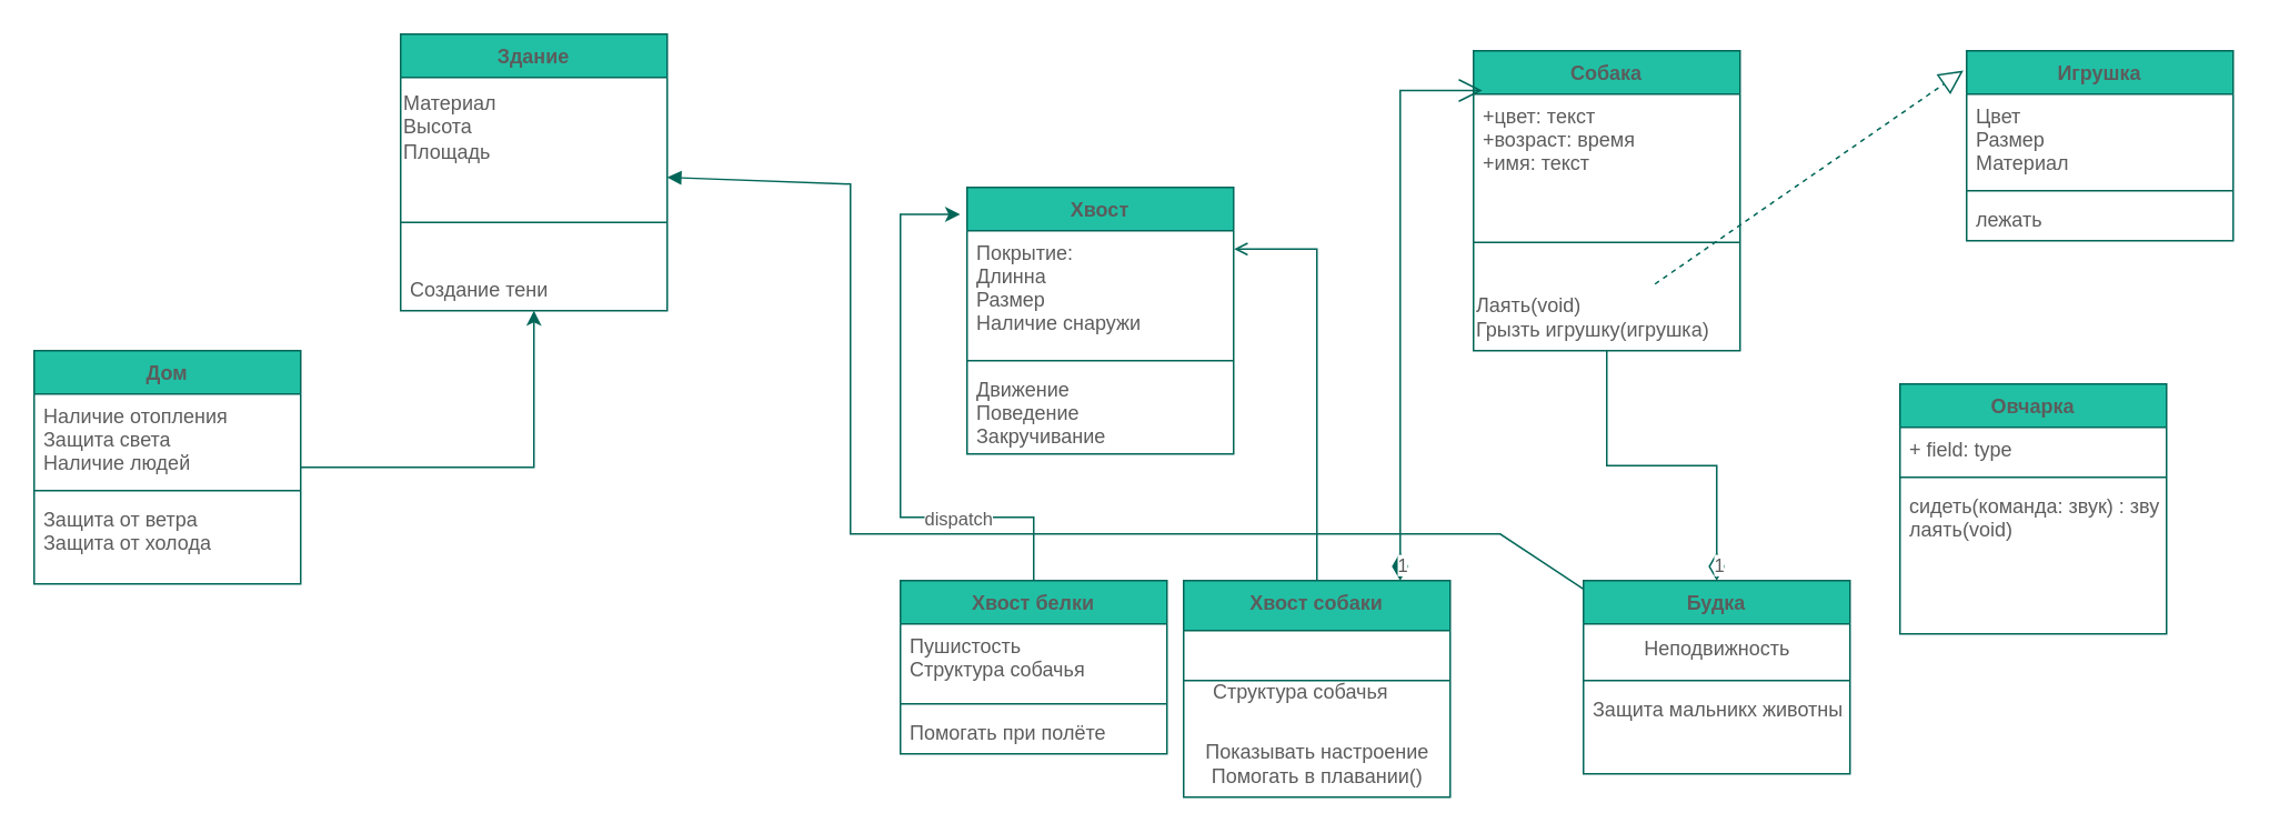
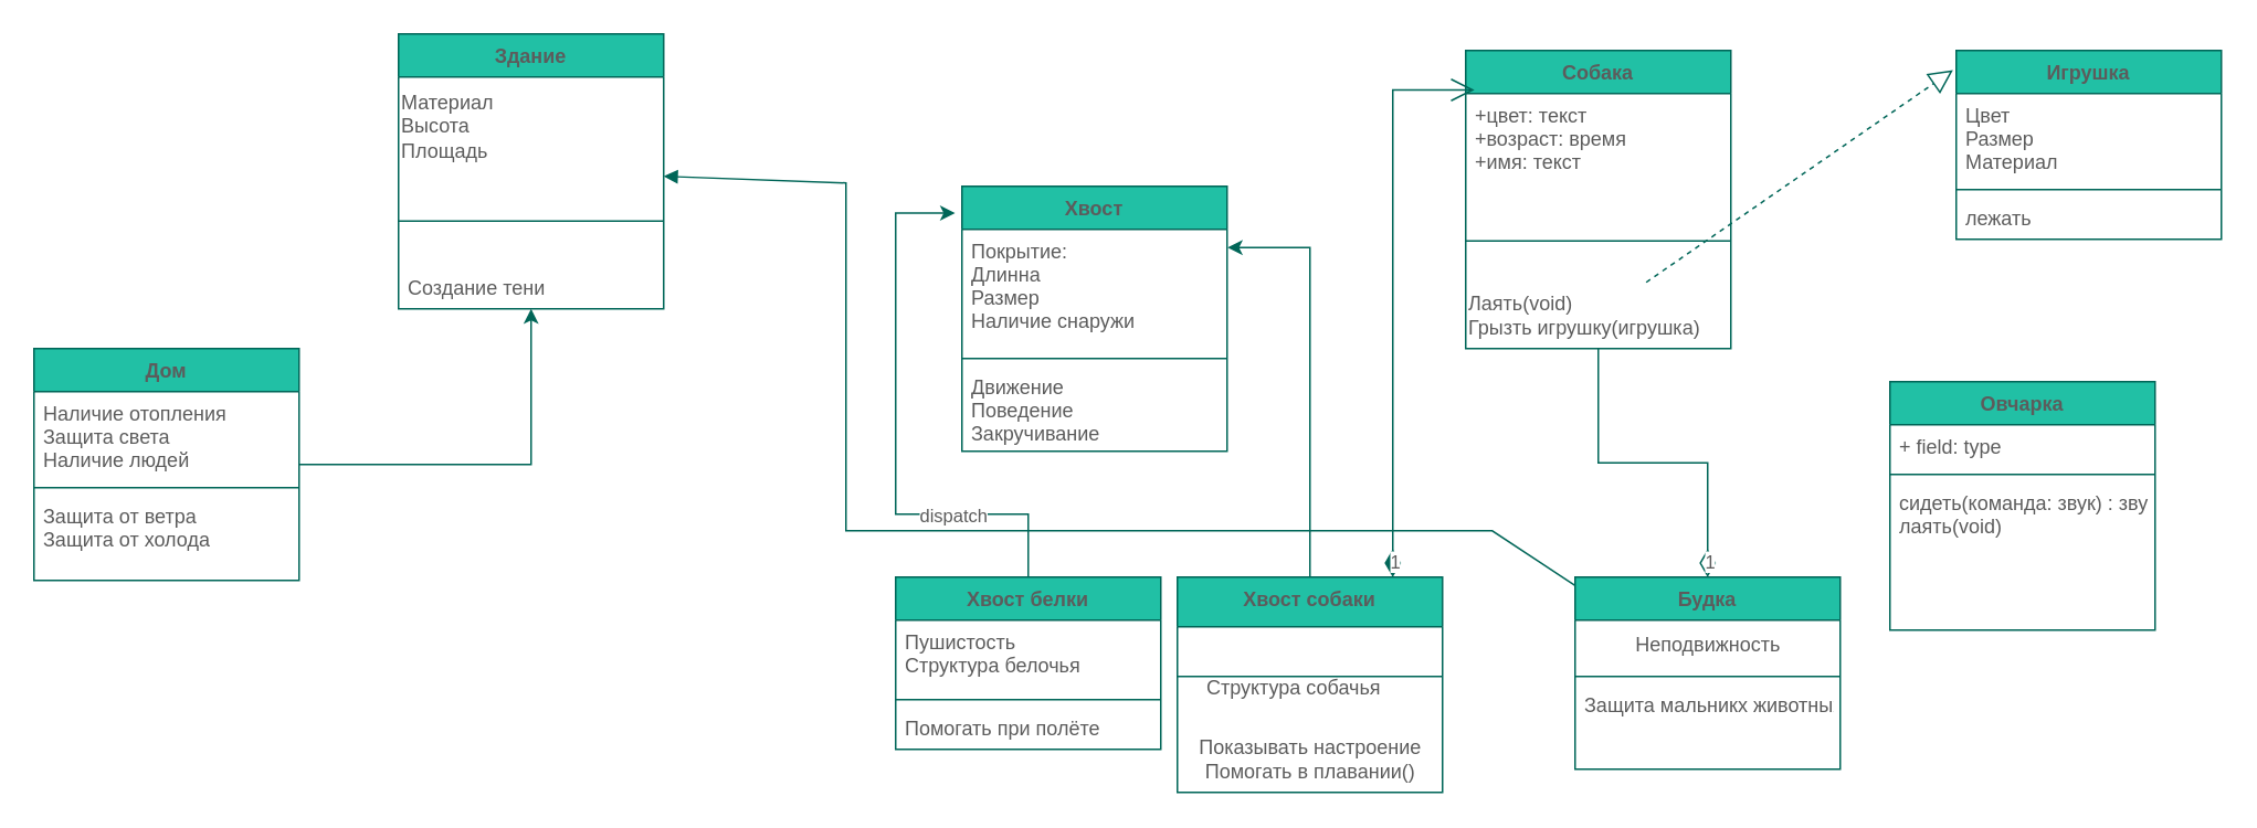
  <mxCell id="0" />
  <mxCell id="1" parent="0" />
  <mxCell id="2" value="Собака" style="swimlane;fontStyle=1;align=center;verticalAlign=top;childLayout=stackLayout;horizontal=1;startSize=26;horizontalStack=0;resizeParent=1;resizeParentMax=0;resizeLast=0;collapsible=1;marginBottom=0;fillColor=#21C0A5;strokeColor=#006658;fontColor=#5C5C5C;" parent="1" vertex="1"><mxGeometry x="884" y="30" width="160" height="180" as="geometry" /></mxCell>
  <mxCell id="3" value="+цвет: текст&#10;+возраст: время&#10;+имя: текст&#10;" style="text;strokeColor=none;fillColor=none;align=left;verticalAlign=top;spacingLeft=4;spacingRight=4;overflow=hidden;rotatable=0;points=[[0,0.5],[1,0.5]];portConstraint=eastwest;fontColor=#5C5C5C;" parent="2" vertex="1"><mxGeometry y="26" width="160" height="64" as="geometry" /></mxCell>
  <mxCell id="4" value="" style="line;strokeWidth=1;fillColor=none;align=left;verticalAlign=middle;spacingTop=-1;spacingLeft=3;spacingRight=3;rotatable=0;labelPosition=right;points=[];portConstraint=eastwest;strokeColor=#006658;fontColor=#5C5C5C;" parent="2" vertex="1"><mxGeometry y="90" width="160" height="50" as="geometry" /></mxCell>
  <mxCell id="5" value="Лаять(void)&lt;br&gt;Грызть игрушку(игрушка)" style="text;html=1;align=left;verticalAlign=middle;resizable=0;points=[];autosize=1;strokeColor=none;fillColor=none;fontColor=#5C5C5C;" parent="2" vertex="1"><mxGeometry y="140" width="160" height="40" as="geometry" /></mxCell>
- <mxCell id="6" style="edgeStyle=orthogonalEdgeStyle;rounded=0;orthogonalLoop=1;jettySize=auto;html=1;entryX=1.002;entryY=0.149;entryDx=0;entryDy=0;entryPerimeter=0;strokeColor=#006658;fontColor=#5C5C5C;endArrow=open;" parent="1" source="7" target="16" edge="1"><mxGeometry relative="1" as="geometry" /></mxCell>
+ <mxCell id="6" style="edgeStyle=orthogonalEdgeStyle;rounded=0;orthogonalLoop=1;jettySize=auto;html=1;entryX=1.002;entryY=0.149;entryDx=0;entryDy=0;entryPerimeter=0;strokeColor=#006658;fontColor=#5C5C5C;" parent="1" source="7" target="16" edge="1"><mxGeometry relative="1" as="geometry" /></mxCell>
  <mxCell id="7" value="Хвост собаки" style="swimlane;fontStyle=1;align=center;verticalAlign=top;childLayout=stackLayout;horizontal=1;startSize=30;horizontalStack=0;resizeParent=1;resizeParentMax=0;resizeLast=0;collapsible=1;marginBottom=0;fillColor=#21C0A5;strokeColor=#006658;fontColor=#5C5C5C;" parent="1" vertex="1"><mxGeometry x="710" y="348" width="160" height="130" as="geometry" /></mxCell>
  <mxCell id="8" value="" style="line;strokeWidth=1;fillColor=none;align=left;verticalAlign=middle;spacingTop=-1;spacingLeft=3;spacingRight=3;rotatable=0;labelPosition=right;points=[];portConstraint=eastwest;strokeColor=#006658;fontColor=#5C5C5C;" parent="7" vertex="1"><mxGeometry y="30" width="160" height="60" as="geometry" /></mxCell>
  <mxCell id="9" value="Показывать настроение&lt;br&gt;Помогать в плавании()" style="text;html=1;align=center;verticalAlign=middle;resizable=0;points=[];autosize=1;strokeColor=none;fillColor=none;fontColor=#5C5C5C;" parent="7" vertex="1"><mxGeometry y="90" width="160" height="40" as="geometry" /></mxCell>
  <mxCell id="10" value="1" style="endArrow=open;html=1;endSize=12;startArrow=diamondThin;startSize=14;startFill=1;edgeStyle=orthogonalEdgeStyle;align=left;verticalAlign=bottom;rounded=0;entryX=0.033;entryY=-0.034;entryDx=0;entryDy=0;entryPerimeter=0;strokeColor=#006658;fontColor=#5C5C5C;" parent="1" source="7" target="3" edge="1"><mxGeometry x="-1" y="3" relative="1" as="geometry"><mxPoint x="880" y="310" as="sourcePoint" /><mxPoint x="1040" y="310" as="targetPoint" /><Array as="points"><mxPoint x="840" y="54" /></Array></mxGeometry></mxCell>
  <mxCell id="11" value="Овчарка" style="swimlane;fontStyle=1;align=center;verticalAlign=top;childLayout=stackLayout;horizontal=1;startSize=26;horizontalStack=0;resizeParent=1;resizeParentMax=0;resizeLast=0;collapsible=1;marginBottom=0;fillColor=#21C0A5;strokeColor=#006658;fontColor=#5C5C5C;" parent="1" vertex="1"><mxGeometry x="1140" y="230" width="160" height="150" as="geometry" /></mxCell>
  <mxCell id="12" value="+ field: type" style="text;strokeColor=none;fillColor=none;align=left;verticalAlign=top;spacingLeft=4;spacingRight=4;overflow=hidden;rotatable=0;points=[[0,0.5],[1,0.5]];portConstraint=eastwest;fontColor=#5C5C5C;" parent="11" vertex="1"><mxGeometry y="26" width="160" height="26" as="geometry" /></mxCell>
  <mxCell id="13" value="" style="line;strokeWidth=1;fillColor=none;align=left;verticalAlign=middle;spacingTop=-1;spacingLeft=3;spacingRight=3;rotatable=0;labelPosition=right;points=[];portConstraint=eastwest;strokeColor=#006658;fontColor=#5C5C5C;" parent="11" vertex="1"><mxGeometry y="52" width="160" height="8" as="geometry" /></mxCell>
  <mxCell id="14" value="сидеть(команда: звук) : звук&#10;лаять(void)&#10;" style="text;strokeColor=none;fillColor=none;align=left;verticalAlign=top;spacingLeft=4;spacingRight=4;overflow=hidden;rotatable=0;points=[[0,0.5],[1,0.5]];portConstraint=eastwest;fontColor=#5C5C5C;" parent="11" vertex="1"><mxGeometry y="60" width="160" height="90" as="geometry" /></mxCell>
  <mxCell id="15" value="Хвост" style="swimlane;fontStyle=1;align=center;verticalAlign=top;childLayout=stackLayout;horizontal=1;startSize=26;horizontalStack=0;resizeParent=1;resizeParentMax=0;resizeLast=0;collapsible=1;marginBottom=0;fillColor=#21C0A5;strokeColor=#006658;fontColor=#5C5C5C;" parent="1" vertex="1"><mxGeometry x="580" y="112" width="160" height="160" as="geometry" /></mxCell>
  <mxCell id="16" value="Покрытие:&#10;Длинна&#10;Размер&#10;Наличие снаружи&#10;" style="text;strokeColor=none;fillColor=none;align=left;verticalAlign=top;spacingLeft=4;spacingRight=4;overflow=hidden;rotatable=0;points=[[0,0.5],[1,0.5]];portConstraint=eastwest;fontColor=#5C5C5C;" parent="15" vertex="1"><mxGeometry y="26" width="160" height="74" as="geometry" /></mxCell>
  <mxCell id="17" value="" style="line;strokeWidth=1;fillColor=none;align=left;verticalAlign=middle;spacingTop=-1;spacingLeft=3;spacingRight=3;rotatable=0;labelPosition=right;points=[];portConstraint=eastwest;strokeColor=#006658;fontColor=#5C5C5C;" parent="15" vertex="1"><mxGeometry y="100" width="160" height="8" as="geometry" /></mxCell>
  <mxCell id="18" value="Движение&#10;Поведение&#10;Закручивание" style="text;strokeColor=none;fillColor=none;align=left;verticalAlign=top;spacingLeft=4;spacingRight=4;overflow=hidden;rotatable=0;points=[[0,0.5],[1,0.5]];portConstraint=eastwest;fontColor=#5C5C5C;" parent="15" vertex="1"><mxGeometry y="108" width="160" height="52" as="geometry" /></mxCell>
  <mxCell id="19" value="Игрушка" style="swimlane;fontStyle=1;align=center;verticalAlign=top;childLayout=stackLayout;horizontal=1;startSize=26;horizontalStack=0;resizeParent=1;resizeParentMax=0;resizeLast=0;collapsible=1;marginBottom=0;fillColor=#21C0A5;strokeColor=#006658;fontColor=#5C5C5C;" parent="1" vertex="1"><mxGeometry x="1180" y="30" width="160" height="114" as="geometry" /></mxCell>
  <mxCell id="20" value="Цвет&#10;Размер&#10;Материал" style="text;strokeColor=none;fillColor=none;align=left;verticalAlign=top;spacingLeft=4;spacingRight=4;overflow=hidden;rotatable=0;points=[[0,0.5],[1,0.5]];portConstraint=eastwest;fontColor=#5C5C5C;" parent="19" vertex="1"><mxGeometry y="26" width="160" height="54" as="geometry" /></mxCell>
  <mxCell id="21" value="" style="line;strokeWidth=1;fillColor=none;align=left;verticalAlign=middle;spacingTop=-1;spacingLeft=3;spacingRight=3;rotatable=0;labelPosition=right;points=[];portConstraint=eastwest;strokeColor=#006658;fontColor=#5C5C5C;" parent="19" vertex="1"><mxGeometry y="80" width="160" height="8" as="geometry" /></mxCell>
  <mxCell id="22" value="лежать" style="text;strokeColor=none;fillColor=none;align=left;verticalAlign=top;spacingLeft=4;spacingRight=4;overflow=hidden;rotatable=0;points=[[0,0.5],[1,0.5]];portConstraint=eastwest;fontColor=#5C5C5C;" parent="19" vertex="1"><mxGeometry y="88" width="160" height="26" as="geometry" /></mxCell>
  <mxCell id="23" value="" style="endArrow=block;dashed=1;endFill=0;endSize=12;html=1;rounded=0;entryX=-0.012;entryY=0.104;entryDx=0;entryDy=0;entryPerimeter=0;strokeColor=#006658;fontColor=#5C5C5C;" parent="1" source="5" target="19" edge="1"><mxGeometry width="160" relative="1" as="geometry"><mxPoint x="1044" y="200" as="sourcePoint" /><mxPoint x="1204" y="200" as="targetPoint" /></mxGeometry></mxCell>
  <mxCell id="24" value="" style="edgeStyle=orthogonalEdgeStyle;rounded=0;orthogonalLoop=1;jettySize=auto;html=1;entryX=-0.026;entryY=0.101;entryDx=0;entryDy=0;entryPerimeter=0;strokeColor=#006658;fontColor=#5C5C5C;" parent="1" source="25" target="15" edge="1"><mxGeometry relative="1" as="geometry"><Array as="points"><mxPoint x="620" y="310" /><mxPoint x="540" y="310" /><mxPoint x="540" y="128" /></Array></mxGeometry></mxCell>
  <mxCell id="25" value="Хвост белки" style="swimlane;fontStyle=1;align=center;verticalAlign=top;childLayout=stackLayout;horizontal=1;startSize=26;horizontalStack=0;resizeParent=1;resizeParentMax=0;resizeLast=0;collapsible=1;marginBottom=0;fillColor=#21C0A5;strokeColor=#006658;fontColor=#5C5C5C;" parent="1" vertex="1"><mxGeometry x="540" y="348" width="160" height="104" as="geometry" /></mxCell>
- <mxCell id="26" value="Пушистость&#10;Структура собачья" style="text;strokeColor=none;fillColor=none;align=left;verticalAlign=top;spacingLeft=4;spacingRight=4;overflow=hidden;rotatable=0;points=[[0,0.5],[1,0.5]];portConstraint=eastwest;fontColor=#5C5C5C;" parent="25" vertex="1"><mxGeometry y="26" width="160" height="44" as="geometry" /></mxCell>
+ <mxCell id="26" value="Пушистость&#10;Структура белочья" style="text;strokeColor=none;fillColor=none;align=left;verticalAlign=top;spacingLeft=4;spacingRight=4;overflow=hidden;rotatable=0;points=[[0,0.5],[1,0.5]];portConstraint=eastwest;fontColor=#5C5C5C;" parent="25" vertex="1"><mxGeometry y="26" width="160" height="44" as="geometry" /></mxCell>
  <mxCell id="27" value="" style="line;strokeWidth=1;fillColor=none;align=left;verticalAlign=middle;spacingTop=-1;spacingLeft=3;spacingRight=3;rotatable=0;labelPosition=right;points=[];portConstraint=eastwest;strokeColor=#006658;fontColor=#5C5C5C;" parent="25" vertex="1"><mxGeometry y="70" width="160" height="8" as="geometry" /></mxCell>
  <mxCell id="28" value="Помогать при полёте&#10;" style="text;strokeColor=none;fillColor=none;align=left;verticalAlign=top;spacingLeft=4;spacingRight=4;overflow=hidden;rotatable=0;points=[[0,0.5],[1,0.5]];portConstraint=eastwest;fontColor=#5C5C5C;" parent="25" vertex="1"><mxGeometry y="78" width="160" height="26" as="geometry" /></mxCell>
  <mxCell id="29" value="Структура собачья" style="text;html=1;align=center;verticalAlign=middle;resizable=0;points=[];autosize=1;strokeColor=none;fillColor=none;fontColor=#5C5C5C;" parent="1" vertex="1"><mxGeometry x="715" y="400" width="130" height="30" as="geometry" /></mxCell>
  <mxCell id="30" value="Будка" style="swimlane;fontStyle=1;align=center;verticalAlign=top;childLayout=stackLayout;horizontal=1;startSize=26;horizontalStack=0;resizeParent=1;resizeParentMax=0;resizeLast=0;collapsible=1;marginBottom=0;fillColor=#21C0A5;strokeColor=#006658;fontColor=#5C5C5C;" parent="1" vertex="1"><mxGeometry x="950" y="348" width="160" height="116" as="geometry" /></mxCell>
  <mxCell id="31" value="Неподвижность" style="text;html=1;align=center;verticalAlign=middle;resizable=0;points=[];autosize=1;strokeColor=none;fillColor=none;fontColor=#5C5C5C;" parent="30" vertex="1"><mxGeometry y="26" width="160" height="30" as="geometry" /></mxCell>
  <mxCell id="32" value="" style="line;strokeWidth=1;fillColor=none;align=left;verticalAlign=middle;spacingTop=-1;spacingLeft=3;spacingRight=3;rotatable=0;labelPosition=right;points=[];portConstraint=eastwest;strokeColor=#006658;fontColor=#5C5C5C;" parent="30" vertex="1"><mxGeometry y="56" width="160" height="8" as="geometry" /></mxCell>
  <mxCell id="33" value="Защита мальникх животных" style="text;strokeColor=none;fillColor=none;align=left;verticalAlign=top;spacingLeft=4;spacingRight=4;overflow=hidden;rotatable=0;points=[[0,0.5],[1,0.5]];portConstraint=eastwest;fontColor=#5C5C5C;" parent="30" vertex="1"><mxGeometry y="64" width="160" height="52" as="geometry" /></mxCell>
  <mxCell id="34" value="1" style="endArrow=none;html=1;endSize=12;startArrow=diamondThin;startSize=14;startFill=0;edgeStyle=orthogonalEdgeStyle;align=left;verticalAlign=bottom;rounded=0;exitX=0.5;exitY=0;exitDx=0;exitDy=0;strokeColor=#006658;fontColor=#5C5C5C;" parent="1" source="30" target="2" edge="1"><mxGeometry x="-1" y="3" relative="1" as="geometry"><mxPoint x="880" y="300" as="sourcePoint" /><mxPoint x="1040" y="300" as="targetPoint" /></mxGeometry></mxCell>
  <mxCell id="35" value="Здание" style="swimlane;fontStyle=1;align=center;verticalAlign=top;childLayout=stackLayout;horizontal=1;startSize=26;horizontalStack=0;resizeParent=1;resizeParentMax=0;resizeLast=0;collapsible=1;marginBottom=0;fillColor=#21C0A5;strokeColor=#006658;fontColor=#5C5C5C;" parent="1" vertex="1"><mxGeometry x="240" y="20" width="160" height="166" as="geometry" /></mxCell>
  <mxCell id="36" value="Материал&lt;br&gt;Высота&lt;br&gt;&lt;div style=&quot;&quot;&gt;&lt;span style=&quot;background-color: initial;&quot;&gt;Площадь&lt;/span&gt;&lt;/div&gt;" style="text;html=1;align=left;verticalAlign=middle;resizable=0;points=[];autosize=1;strokeColor=none;fillColor=none;fontColor=#5C5C5C;" parent="35" vertex="1"><mxGeometry y="26" width="160" height="60" as="geometry" /></mxCell>
  <mxCell id="37" value="" style="line;strokeWidth=1;fillColor=none;align=left;verticalAlign=middle;spacingTop=-1;spacingLeft=3;spacingRight=3;rotatable=0;labelPosition=right;points=[];portConstraint=eastwest;strokeColor=#006658;fontColor=#5C5C5C;" parent="35" vertex="1"><mxGeometry y="86" width="160" height="54" as="geometry" /></mxCell>
  <mxCell id="38" value="Создание тени" style="text;strokeColor=none;fillColor=none;align=left;verticalAlign=top;spacingLeft=4;spacingRight=4;overflow=hidden;rotatable=0;points=[[0,0.5],[1,0.5]];portConstraint=eastwest;fontColor=#5C5C5C;" parent="35" vertex="1"><mxGeometry y="140" width="160" height="26" as="geometry" /></mxCell>
  <mxCell id="39" style="edgeStyle=orthogonalEdgeStyle;rounded=0;orthogonalLoop=1;jettySize=auto;html=1;strokeColor=#006658;fontColor=#5C5C5C;" parent="1" source="40" target="35" edge="1"><mxGeometry relative="1" as="geometry" /></mxCell>
  <mxCell id="40" value="Дом" style="swimlane;fontStyle=1;align=center;verticalAlign=top;childLayout=stackLayout;horizontal=1;startSize=26;horizontalStack=0;resizeParent=1;resizeParentMax=0;resizeLast=0;collapsible=1;marginBottom=0;fillColor=#21C0A5;strokeColor=#006658;fontColor=#5C5C5C;" parent="1" vertex="1"><mxGeometry x="20" y="210" width="160" height="140" as="geometry" /></mxCell>
  <mxCell id="41" value="Наличие отопления&#10;Защита света&#10;Наличие людей" style="text;strokeColor=none;fillColor=none;align=left;verticalAlign=top;spacingLeft=4;spacingRight=4;overflow=hidden;rotatable=0;points=[[0,0.5],[1,0.5]];portConstraint=eastwest;fontColor=#5C5C5C;" parent="40" vertex="1"><mxGeometry y="26" width="160" height="54" as="geometry" /></mxCell>
  <mxCell id="42" value="" style="line;strokeWidth=1;fillColor=none;align=left;verticalAlign=middle;spacingTop=-1;spacingLeft=3;spacingRight=3;rotatable=0;labelPosition=right;points=[];portConstraint=eastwest;strokeColor=#006658;fontColor=#5C5C5C;" parent="40" vertex="1"><mxGeometry y="80" width="160" height="8" as="geometry" /></mxCell>
  <mxCell id="43" value="Защита от ветра&#10;Защита от холода" style="text;strokeColor=none;fillColor=none;align=left;verticalAlign=top;spacingLeft=4;spacingRight=4;overflow=hidden;rotatable=0;points=[[0,0.5],[1,0.5]];portConstraint=eastwest;fontColor=#5C5C5C;" parent="40" vertex="1"><mxGeometry y="88" width="160" height="52" as="geometry" /></mxCell>
  <mxCell id="44" value="dispatch" style="html=1;verticalAlign=bottom;endArrow=block;rounded=0;strokeColor=#006658;fontColor=#5C5C5C;" parent="1" source="30" target="35" edge="1"><mxGeometry width="80" relative="1" as="geometry"><mxPoint x="600" y="240" as="sourcePoint" /><mxPoint x="680" y="240" as="targetPoint" /><Array as="points"><mxPoint x="900" y="320" /><mxPoint x="510" y="320" /><mxPoint x="510" y="230" /><mxPoint x="510" y="110" /></Array></mxGeometry></mxCell>
